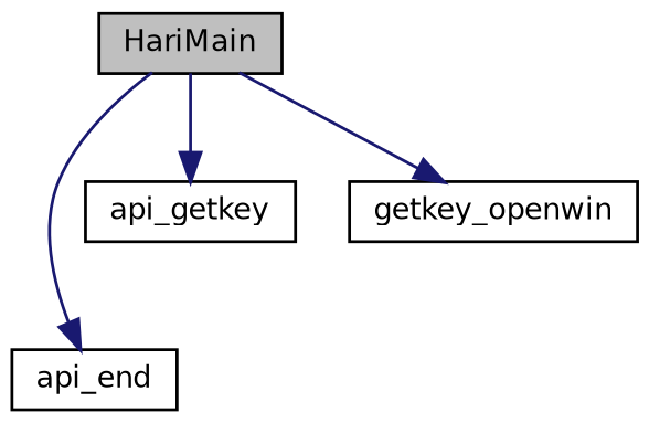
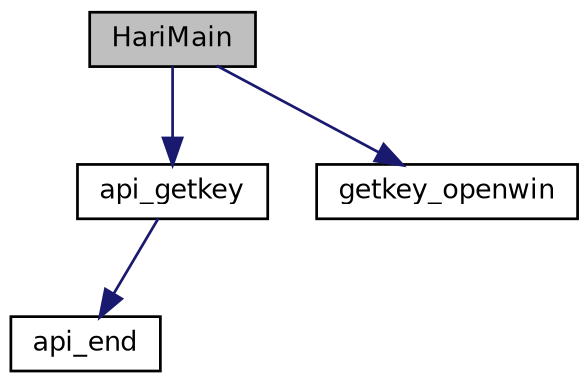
  digraph {
    rankdir=TB
    node [color=black fillcolor=white fontname=Helvetica fontsize=10 shape=record style=filled]
    edge [color=midnightblue fontname=Helvetica fontsize=10 labelfontname=Helvetica labelfontsize=10 style=solid]
    n1 [fillcolor=grey75 fontcolor=black height=0.2 label=HariMain width=0.4]
    n2 [height=0.2 label=api_end width=0.4]
    n3 [height=0.2 label=api_getkey width=0.4]
    n4 [height=0.2 label=getkey_openwin width=0.4]
-   n1 -> n2
+   n3 -> n2
    n1 -> n3
    n1 -> n4
  }
